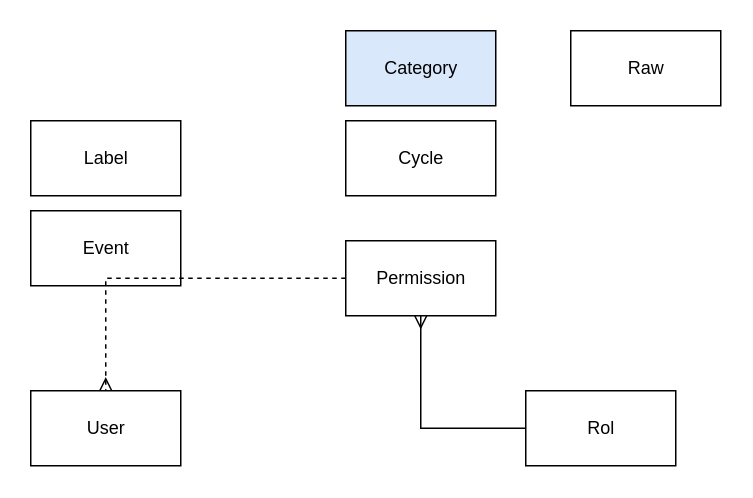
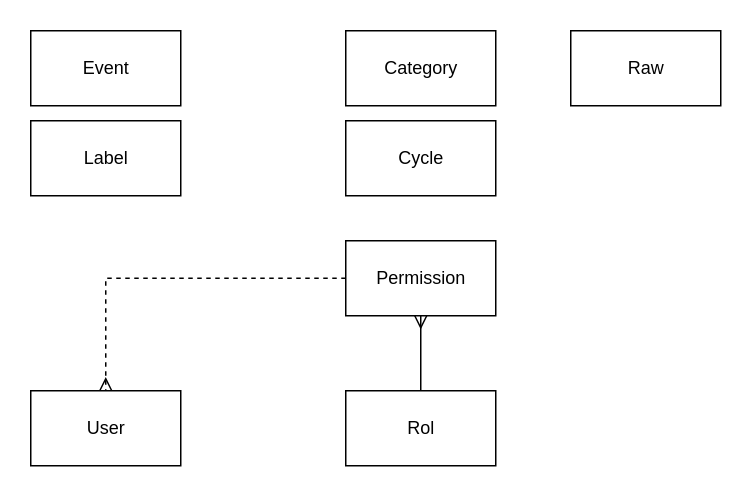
  <mxCell id="0" />
  <mxCell id="1" parent="0" />
- <mxCell id="2" value="Category" style="html=1;dashed=0;whitespace=wrap;fillColor=#dae8fc;" vertex="1" parent="1"><mxGeometry x="230" y="20" width="100" height="50" as="geometry" /></mxCell>
+ <mxCell id="2" value="Category" style="html=1;dashed=0;whitespace=wrap;" vertex="1" parent="1"><mxGeometry x="230" y="20" width="100" height="50" as="geometry" /></mxCell>
  <mxCell id="3" value="Cycle" style="html=1;dashed=0;whitespace=wrap;" vertex="1" parent="1"><mxGeometry x="230" y="80" width="100" height="50" as="geometry" /></mxCell>
- <mxCell id="4" value="Event" style="html=1;dashed=0;whitespace=wrap;" vertex="1" parent="1"><mxGeometry x="20" y="140" width="100" height="50" as="geometry" /></mxCell>
+ <mxCell id="4" value="Event" style="html=1;dashed=0;whitespace=wrap;" vertex="1" parent="1"><mxGeometry x="20" y="20" width="100" height="50" as="geometry" /></mxCell>
  <mxCell id="5" value="Label" style="html=1;dashed=0;whitespace=wrap;" vertex="1" parent="1"><mxGeometry x="20" y="80" width="100" height="50" as="geometry" /></mxCell>
  <mxCell id="6" style="edgeStyle=orthogonalEdgeStyle;rounded=0;orthogonalLoop=1;jettySize=auto;html=1;endArrow=ERmany;endFill=0;dashed=1;" edge="1" parent="1" source="7" target="10"><mxGeometry relative="1" as="geometry" /></mxCell>
  <mxCell id="7" value="Permission" style="html=1;dashed=0;whitespace=wrap;" vertex="1" parent="1"><mxGeometry x="230" y="160" width="100" height="50" as="geometry" /></mxCell>
  <mxCell id="8" style="edgeStyle=orthogonalEdgeStyle;rounded=0;orthogonalLoop=1;jettySize=auto;html=1;endArrow=ERmany;endFill=0;" edge="1" parent="1" source="9" target="7"><mxGeometry relative="1" as="geometry" /></mxCell>
- <mxCell id="9" value="Rol" style="html=1;dashed=0;whitespace=wrap;" vertex="1" parent="1"><mxGeometry x="350" y="260" width="100" height="50" as="geometry" /></mxCell>
+ <mxCell id="9" value="Rol" style="html=1;dashed=0;whitespace=wrap;" vertex="1" parent="1"><mxGeometry x="230" y="260" width="100" height="50" as="geometry" /></mxCell>
  <mxCell id="10" value="User" style="html=1;dashed=0;whitespace=wrap;" vertex="1" parent="1"><mxGeometry x="20" y="260" width="100" height="50" as="geometry" /></mxCell>
  <mxCell id="11" value="Raw" style="html=1;dashed=0;whitespace=wrap;" vertex="1" parent="1"><mxGeometry x="380" y="20" width="100" height="50" as="geometry" /></mxCell>
